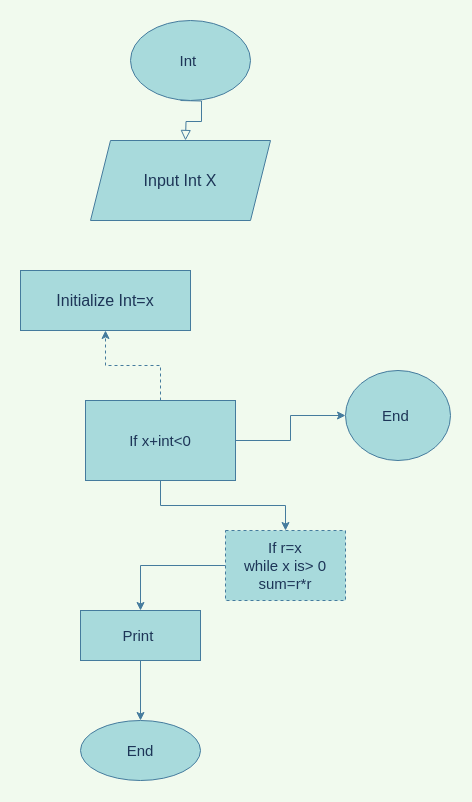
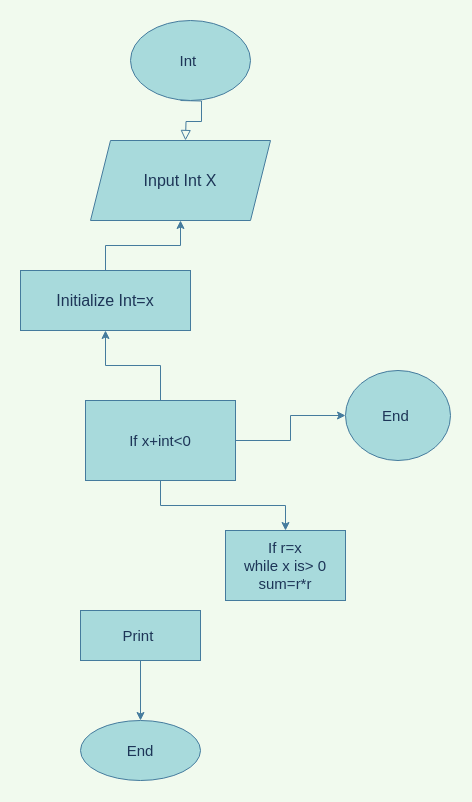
  <mxCell id="0" />
  <mxCell id="1" parent="0" />
  <mxCell id="2" value="" style="rounded=0;html=1;jettySize=auto;orthogonalLoop=1;fontSize=11;endArrow=block;endFill=0;endSize=8;strokeWidth=1;shadow=0;labelBackgroundColor=none;edgeStyle=orthogonalEdgeStyle;strokeColor=#457B9D;fontColor=#1D3557;" parent="1" edge="1"><mxGeometry relative="1" as="geometry"><mxPoint x="180" y="100" as="sourcePoint" /><mxPoint x="185" y="140" as="targetPoint" /></mxGeometry></mxCell>
  <mxCell id="3" value="&lt;font style=&quot;font-size: 16px;&quot;&gt;Input Int X&lt;/font&gt;" style="shape=parallelogram;perimeter=parallelogramPerimeter;whiteSpace=wrap;html=1;fixedSize=1;fontSize=19;fillColor=#A8DADC;strokeColor=#457B9D;fontColor=#1D3557;" vertex="1" parent="1"><mxGeometry x="90" y="140" width="180" height="80" as="geometry" /></mxCell>
+ <mxCell id="4" value="" style="edgeStyle=orthogonalEdgeStyle;rounded=0;orthogonalLoop=1;jettySize=auto;html=1;labelBackgroundColor=#F1FAEE;strokeColor=#457B9D;fontColor=#1D3557;" edge="1" parent="1" source="5" target="3"><mxGeometry relative="1" as="geometry" /></mxCell>
  <mxCell id="5" value="&lt;font style=&quot;font-size: 16px;&quot;&gt;Initialize Int=x&lt;/font&gt;" style="rounded=0;whiteSpace=wrap;html=1;fillColor=#A8DADC;strokeColor=#457B9D;fontColor=#1D3557;" vertex="1" parent="1"><mxGeometry x="20" y="270" width="170" height="60" as="geometry" /></mxCell>
  <mxCell id="6" value="Int&amp;nbsp;" style="ellipse;whiteSpace=wrap;html=1;fontSize=15;fillColor=#A8DADC;strokeColor=#457B9D;fontColor=#1D3557;" vertex="1" parent="1"><mxGeometry x="130" y="20" width="120" height="80" as="geometry" /></mxCell>
- <mxCell id="7" value="" style="edgeStyle=orthogonalEdgeStyle;rounded=0;orthogonalLoop=1;jettySize=auto;html=1;fontSize=15;labelBackgroundColor=#F1FAEE;strokeColor=#457B9D;fontColor=#1D3557;dashed=1;" edge="1" parent="1" source="10" target="5"><mxGeometry relative="1" as="geometry" /></mxCell>
+ <mxCell id="7" value="" style="edgeStyle=orthogonalEdgeStyle;rounded=0;orthogonalLoop=1;jettySize=auto;html=1;fontSize=15;labelBackgroundColor=#F1FAEE;strokeColor=#457B9D;fontColor=#1D3557;" edge="1" parent="1" source="10" target="5"><mxGeometry relative="1" as="geometry" /></mxCell>
  <mxCell id="8" value="" style="edgeStyle=orthogonalEdgeStyle;rounded=0;orthogonalLoop=1;jettySize=auto;html=1;fontSize=15;labelBackgroundColor=#F1FAEE;strokeColor=#457B9D;fontColor=#1D3557;" edge="1" parent="1" source="10" target="11"><mxGeometry relative="1" as="geometry" /></mxCell>
  <mxCell id="9" value="" style="edgeStyle=orthogonalEdgeStyle;rounded=0;orthogonalLoop=1;jettySize=auto;html=1;fontSize=15;labelBackgroundColor=#F1FAEE;strokeColor=#457B9D;fontColor=#1D3557;" edge="1" parent="1" source="10" target="13"><mxGeometry relative="1" as="geometry" /></mxCell>
  <mxCell id="10" value="If x+int&amp;lt;0" style="whiteSpace=wrap;html=1;fontSize=15;fillColor=#A8DADC;strokeColor=#457B9D;fontColor=#1D3557;rounded=0;" vertex="1" parent="1"><mxGeometry x="85" y="400" width="150" height="80" as="geometry" /></mxCell>
  <mxCell id="11" value="End&amp;nbsp;" style="ellipse;whiteSpace=wrap;html=1;fontSize=15;fillColor=#A8DADC;strokeColor=#457B9D;fontColor=#1D3557;" vertex="1" parent="1"><mxGeometry x="345" y="370" width="105" height="90" as="geometry" /></mxCell>
- <mxCell id="12" value="" style="edgeStyle=orthogonalEdgeStyle;rounded=0;orthogonalLoop=1;jettySize=auto;html=1;fontSize=16;labelBackgroundColor=#F1FAEE;strokeColor=#457B9D;fontColor=#1D3557;" edge="1" parent="1" source="13" target="15"><mxGeometry relative="1" as="geometry" /></mxCell>
- <mxCell id="13" value="If r=x&lt;br&gt;while x is&amp;gt; 0&lt;br&gt;sum=r*r" style="whiteSpace=wrap;html=1;fontSize=15;fillColor=#A8DADC;strokeColor=#457B9D;fontColor=#1D3557;dashed=1;" vertex="1" parent="1"><mxGeometry x="225" y="530" width="120" height="70" as="geometry" /></mxCell>
+ <mxCell id="13" value="If r=x&lt;br&gt;while x is&amp;gt; 0&lt;br&gt;sum=r*r" style="whiteSpace=wrap;html=1;fontSize=15;fillColor=#A8DADC;strokeColor=#457B9D;fontColor=#1D3557;" vertex="1" parent="1"><mxGeometry x="225" y="530" width="120" height="70" as="geometry" /></mxCell>
  <mxCell id="14" value="" style="edgeStyle=orthogonalEdgeStyle;rounded=0;orthogonalLoop=1;jettySize=auto;html=1;fontSize=16;labelBackgroundColor=#F1FAEE;strokeColor=#457B9D;fontColor=#1D3557;" edge="1" parent="1" source="15" target="16"><mxGeometry relative="1" as="geometry" /></mxCell>
  <mxCell id="15" value="Print&amp;nbsp;" style="whiteSpace=wrap;html=1;fontSize=15;fillColor=#A8DADC;strokeColor=#457B9D;fontColor=#1D3557;" vertex="1" parent="1"><mxGeometry x="80" y="610" width="120" height="50" as="geometry" /></mxCell>
  <mxCell id="16" value="End" style="ellipse;whiteSpace=wrap;html=1;fontSize=15;fillColor=#A8DADC;strokeColor=#457B9D;fontColor=#1D3557;" vertex="1" parent="1"><mxGeometry x="80" y="720" width="120" height="60" as="geometry" /></mxCell>
